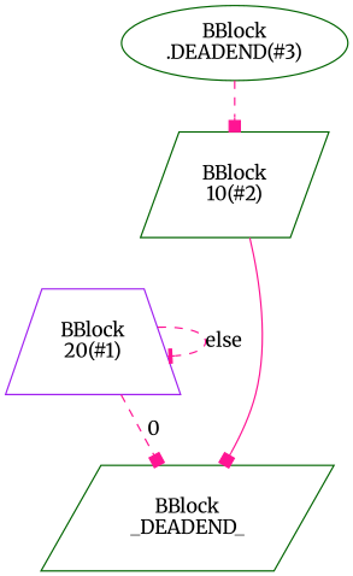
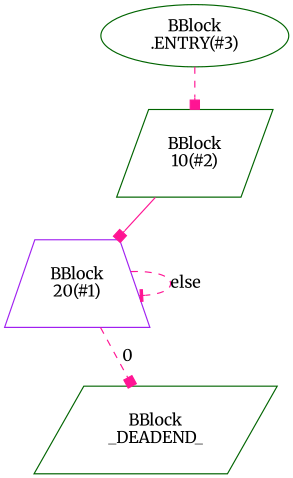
  digraph {
    fontname=Merriweather
    node [color=darkgreen fontname=Merriweather shape=parallelogram]
    edge [arrowhead=box color=deeppink fontname=Merriweather style=dashed]
-   n1 [label="BBlock\n.DEADEND(#3)" shape=ellipse]
+   n1 [label="BBlock\n.ENTRY(#3)" shape=ellipse]
    n2 [label="BBlock\n10(#2)"]
    n3 [color=purple label="BBlock\n20(#1)" shape=trapezium]
    n4 [label="BBlock\n_DEADEND_"]
    n1 -> n2
-   n2 -> n4 [style=solid]
+   n2 -> n3 [style=solid]
    n3 -> n3 [arrowhead=tee label=else]
    n3 -> n4 [label=0]
  }
